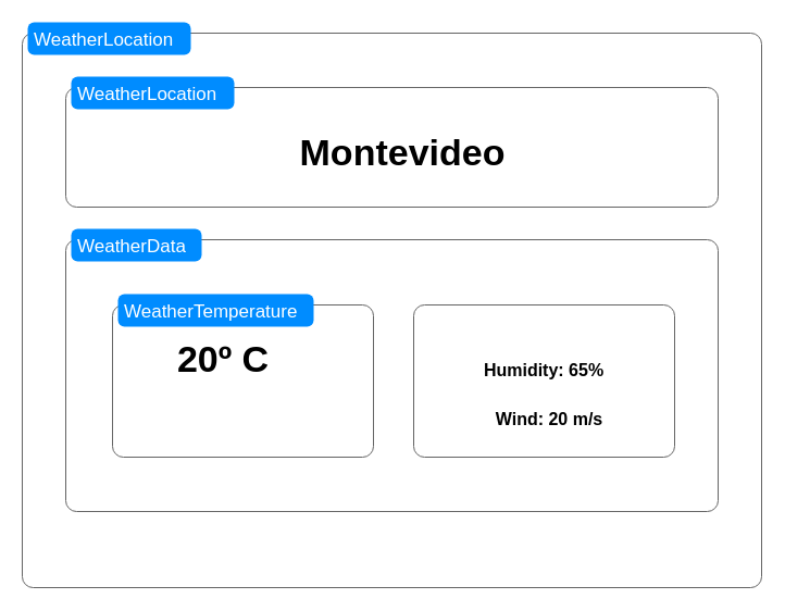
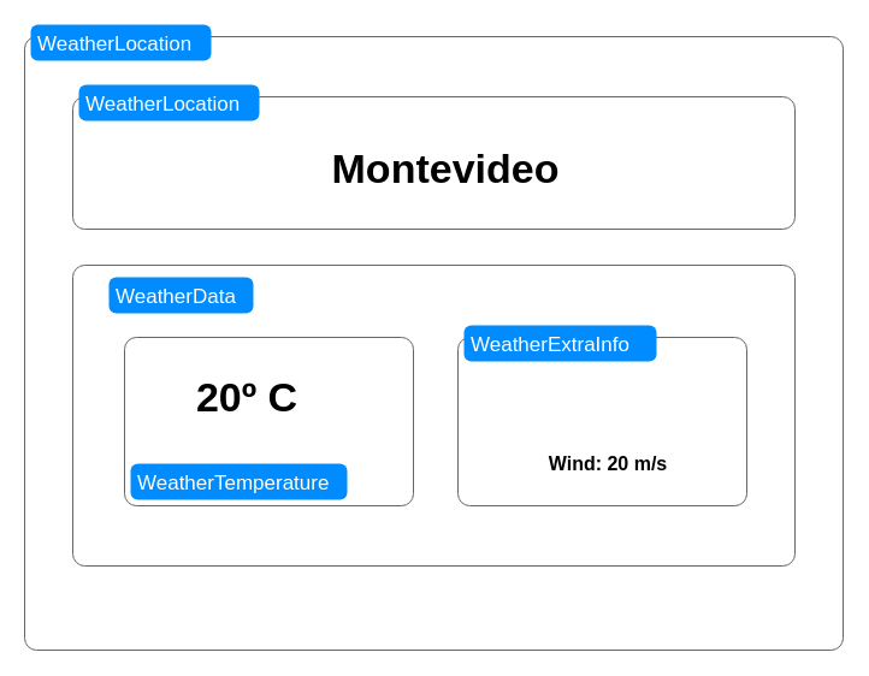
  <mxCell id="0" />
  <mxCell id="1" parent="0" />
  <mxCell id="2" value="" style="shape=mxgraph.mockup.containers.marginRect;rectMarginTop=10;strokeColor=#666666;strokeWidth=1;dashed=0;rounded=1;arcSize=5;recursiveResize=0;" vertex="1" parent="1"><mxGeometry x="20" y="20" width="680" height="520" as="geometry" /></mxCell>
  <mxCell id="3" value="WeatherLocation" style="shape=rect;strokeColor=none;fillColor=#008cff;strokeWidth=1;dashed=0;rounded=1;arcSize=20;fontColor=#ffffff;fontSize=17;spacing=2;spacingTop=-2;align=left;autosize=1;spacingLeft=4;resizeWidth=0;resizeHeight=0;perimeter=none;" vertex="1" parent="2"><mxGeometry x="5" width="150" height="30" as="geometry" /></mxCell>
  <mxCell id="4" value="" style="shape=mxgraph.mockup.containers.marginRect;rectMarginTop=10;strokeColor=#666666;strokeWidth=1;dashed=0;rounded=1;arcSize=5;recursiveResize=0;" vertex="1" parent="2"><mxGeometry x="40" y="50" width="600" height="120" as="geometry" /></mxCell>
  <mxCell id="5" value="WeatherLocation" style="shape=rect;strokeColor=none;fillColor=#008cff;strokeWidth=1;dashed=0;rounded=1;arcSize=20;fontColor=#ffffff;fontSize=17;spacing=2;spacingTop=-2;align=left;autosize=1;spacingLeft=4;resizeWidth=0;resizeHeight=0;perimeter=none;" vertex="1" parent="4"><mxGeometry x="5" width="150" height="30" as="geometry" /></mxCell>
  <mxCell id="6" value="&lt;font style=&quot;font-size: 34px&quot;&gt;&lt;b&gt;Montevideo&lt;/b&gt;&lt;/font&gt;" style="text;html=1;strokeColor=none;fillColor=none;align=center;verticalAlign=middle;whiteSpace=wrap;rounded=0;" vertex="1" parent="4"><mxGeometry x="250" y="60" width="120" height="20" as="geometry" /></mxCell>
  <mxCell id="7" value="" style="shape=mxgraph.mockup.containers.marginRect;rectMarginTop=10;strokeColor=#666666;strokeWidth=1;dashed=0;rounded=1;arcSize=5;recursiveResize=0;" vertex="1" parent="2"><mxGeometry x="40" y="190" width="600" height="260" as="geometry" /></mxCell>
- <mxCell id="8" value="WeatherData" style="shape=rect;strokeColor=none;fillColor=#008cff;strokeWidth=1;dashed=0;rounded=1;arcSize=20;fontColor=#ffffff;fontSize=17;spacing=2;spacingTop=-2;align=left;autosize=1;spacingLeft=4;resizeWidth=0;resizeHeight=0;perimeter=none;" vertex="1" parent="7"><mxGeometry x="5" width="120" height="30" as="geometry" /></mxCell>
+ <mxCell id="8" value="WeatherData" style="shape=rect;strokeColor=none;fillColor=#008cff;strokeWidth=1;dashed=0;rounded=1;arcSize=20;fontColor=#ffffff;fontSize=17;spacing=2;spacingTop=-2;align=left;autosize=1;spacingLeft=4;resizeWidth=0;resizeHeight=0;perimeter=none;" vertex="1" parent="7"><mxGeometry x="30" y="20" width="120" height="30" as="geometry" /></mxCell>
  <mxCell id="9" value="" style="shape=mxgraph.mockup.containers.marginRect;rectMarginTop=10;strokeColor=#666666;strokeWidth=1;dashed=0;rounded=1;arcSize=5;recursiveResize=0;" vertex="1" parent="7"><mxGeometry x="43" y="60" width="240" height="150" as="geometry" /></mxCell>
- <mxCell id="10" value="WeatherTemperature" style="shape=rect;strokeColor=none;fillColor=#008cff;strokeWidth=1;dashed=0;rounded=1;arcSize=20;fontColor=#ffffff;fontSize=17;spacing=2;spacingTop=-2;align=left;autosize=1;spacingLeft=4;resizeWidth=0;resizeHeight=0;perimeter=none;" vertex="1" parent="9"><mxGeometry x="5" width="180" height="30" as="geometry" /></mxCell>
+ <mxCell id="10" value="WeatherTemperature" style="shape=rect;strokeColor=none;fillColor=#008cff;strokeWidth=1;dashed=0;rounded=1;arcSize=20;fontColor=#ffffff;fontSize=17;spacing=2;spacingTop=-2;align=left;autosize=1;spacingLeft=4;resizeWidth=0;resizeHeight=0;perimeter=none;" vertex="1" parent="9"><mxGeometry x="5" y="115" width="180" height="30" as="geometry" /></mxCell>
  <mxCell id="11" value="&lt;font style=&quot;font-size: 34px&quot;&gt;&lt;b&gt;20º C&lt;/b&gt;&lt;/font&gt;" style="text;html=1;strokeColor=none;fillColor=none;align=center;verticalAlign=middle;whiteSpace=wrap;rounded=0;" vertex="1" parent="9"><mxGeometry x="42" y="50" width="120" height="20" as="geometry" /></mxCell>
  <mxCell id="12" value="" style="shape=mxgraph.mockup.containers.marginRect;rectMarginTop=10;strokeColor=#666666;strokeWidth=1;dashed=0;rounded=1;arcSize=5;recursiveResize=0;" vertex="1" parent="7"><mxGeometry x="320" y="60" width="240" height="150" as="geometry" /></mxCell>
- <mxCell id="14" value="&lt;font size=&quot;1&quot;&gt;&lt;b style=&quot;font-size: 16px&quot;&gt;Humidity: 65%&lt;/b&gt;&lt;/font&gt;" style="text;html=1;strokeColor=none;fillColor=none;align=center;verticalAlign=middle;whiteSpace=wrap;rounded=0;" vertex="1" parent="12"><mxGeometry x="60" y="60" width="120" height="20" as="geometry" /></mxCell>
+ <mxCell id="13" value="WeatherExtraInfo" style="shape=rect;strokeColor=none;fillColor=#008cff;strokeWidth=1;dashed=0;rounded=1;arcSize=20;fontColor=#ffffff;fontSize=17;spacing=2;spacingTop=-2;align=left;autosize=1;spacingLeft=4;resizeWidth=0;resizeHeight=0;perimeter=none;" vertex="1" parent="12"><mxGeometry x="5" width="160" height="30" as="geometry" /></mxCell>
  <mxCell id="15" value="&lt;font size=&quot;1&quot;&gt;&lt;b style=&quot;font-size: 16px&quot;&gt;Wind: 20 m/s&lt;br&gt;&lt;/b&gt;&lt;/font&gt;" style="text;html=1;strokeColor=none;fillColor=none;align=center;verticalAlign=middle;whiteSpace=wrap;rounded=0;" vertex="1" parent="12"><mxGeometry x="65" y="105" width="120" height="20" as="geometry" /></mxCell>
